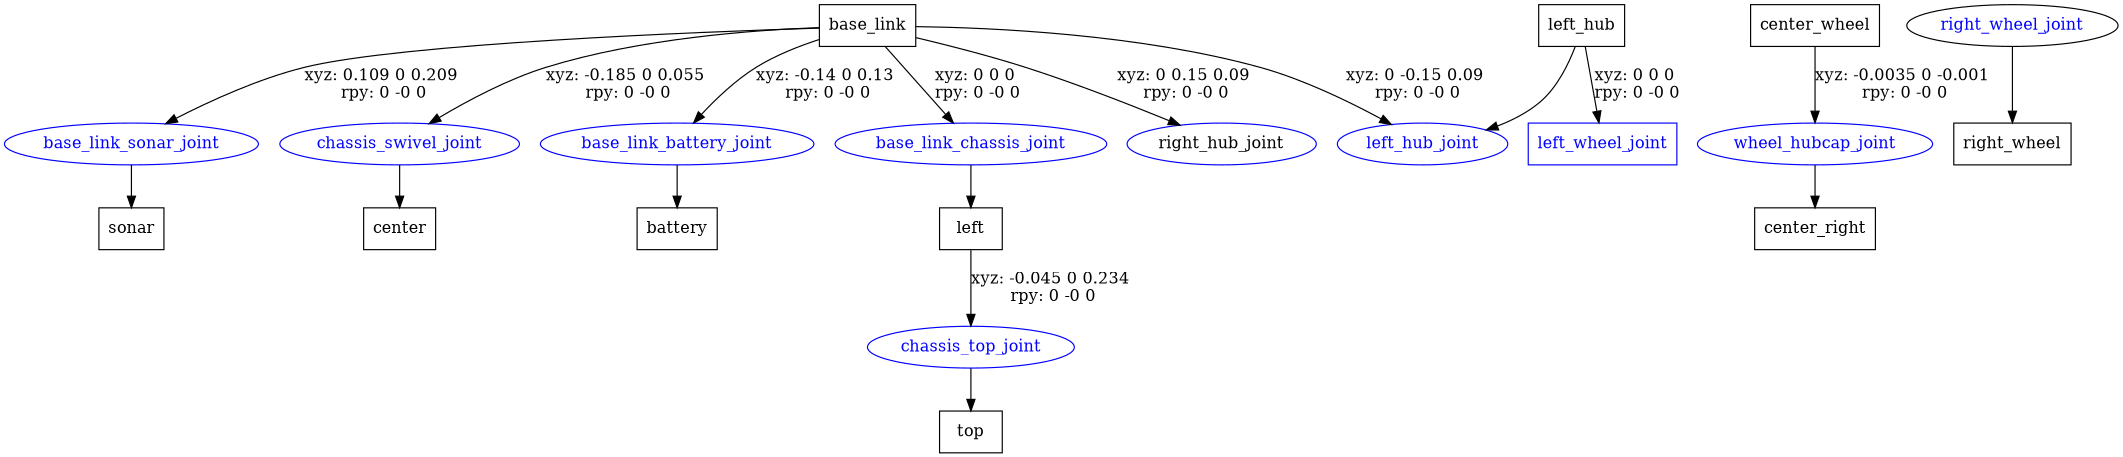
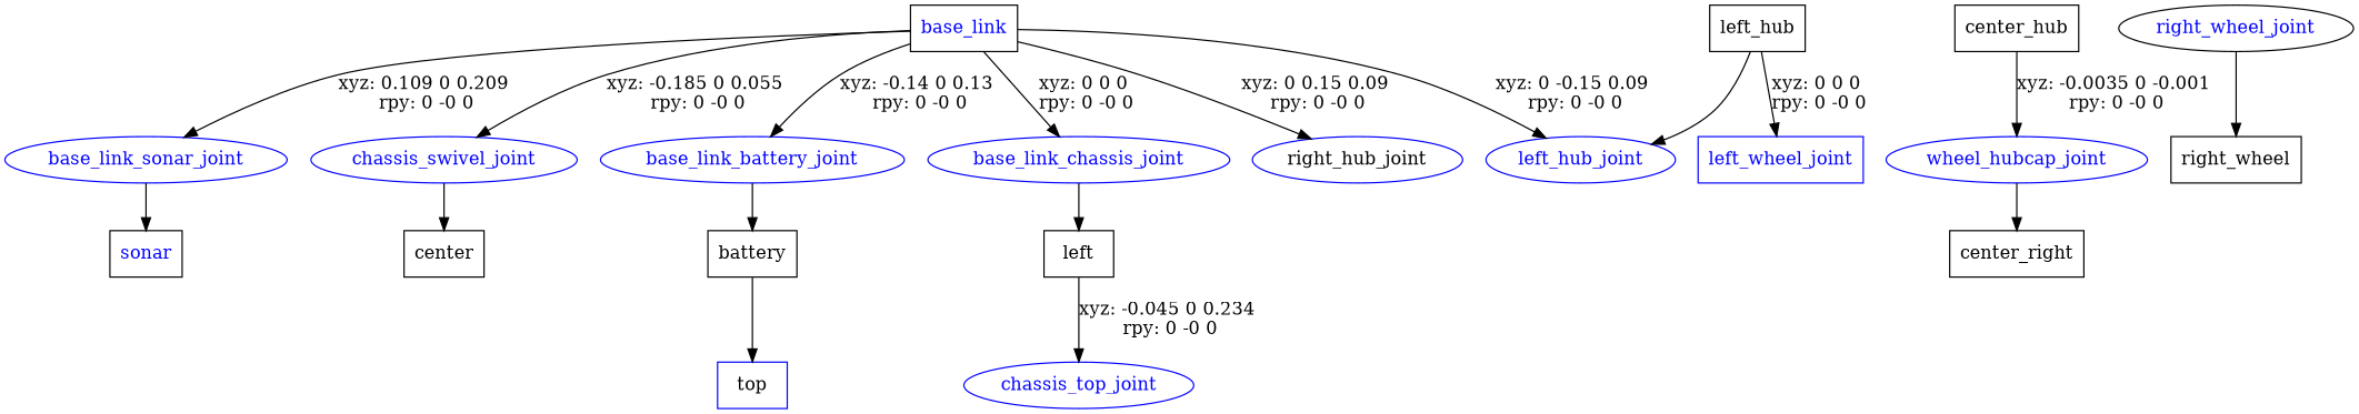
  digraph {
    node [shape=box]
-   n1 [label=base_link]
+   n1 [label=base_link fontcolor=blue]
    base_link_battery_joint [color=blue fontcolor=blue shape=ellipse]
    base_link_chassis_joint [color=blue fontcolor=blue shape=ellipse]
    base_link_sonar_joint [color=blue fontcolor=blue shape=ellipse]
    chassis_swivel_joint [color=blue fontcolor=blue shape=ellipse]
    left_hub_joint [color=blue fontcolor=blue shape=ellipse]
    right_hub_joint [color=blue fontcolor=black shape=ellipse]
    n8 [label=battery]
    n9 [label=left]
-   n10 [label=sonar]
+   n10 [label=sonar fontcolor=blue]
    n11 [label=center]
    chassis_top_joint [color=blue fontcolor=blue shape=ellipse]
-   n13 [label=top]
-   n14 [label=center_wheel]
+   n13 [label=top color=blue]
+   n14 [label=center_hub]
    wheel_hubcap_joint [color=blue fontcolor=blue shape=ellipse]
    n16 [label=center_right]
    n17 [label=left_hub]
    left_wheel_joint [color=blue fontcolor=blue]
    right_wheel_joint [color=black fontcolor=blue shape=ellipse]
    n20 [label=right_wheel]
    n1 -> base_link_battery_joint [label="xyz: -0.14 0 0.13 \nrpy: 0 -0 0"]
    n1 -> base_link_chassis_joint [label="xyz: 0 0 0 \nrpy: 0 -0 0"]
    n1 -> base_link_sonar_joint [label="xyz: 0.109 0 0.209 \nrpy: 0 -0 0"]
    n1 -> chassis_swivel_joint [label="xyz: -0.185 0 0.055 \nrpy: 0 -0 0"]
    n1 -> left_hub_joint [label="xyz: 0 -0.15 0.09 \nrpy: 0 -0 0"]
    n1 -> right_hub_joint [label="xyz: 0 0.15 0.09 \nrpy: 0 -0 0"]
    base_link_battery_joint -> n8
    base_link_chassis_joint -> n9
    base_link_sonar_joint -> n10
    chassis_swivel_joint -> n11
    n9 -> chassis_top_joint [label="xyz: -0.045 0 0.234 \nrpy: 0 -0 0"]
-   chassis_top_joint -> n13
+   n8 -> n13
    n14 -> wheel_hubcap_joint [label="xyz: -0.0035 0 -0.001 \nrpy: 0 -0 0"]
    wheel_hubcap_joint -> n16
    n17 -> left_hub_joint
    n17 -> left_wheel_joint [label="xyz: 0 0 0 \nrpy: 0 -0 0"]
    right_wheel_joint -> n20
  }
